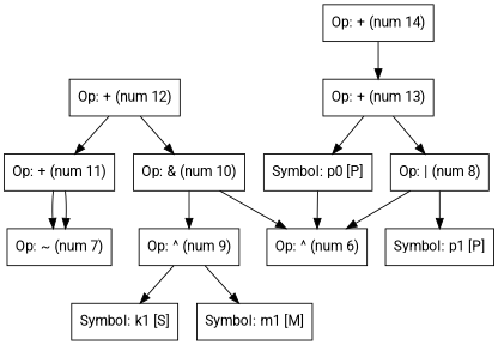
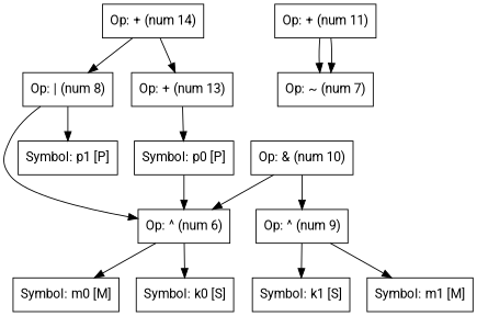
  digraph {
    fontname=Roboto
    node [fontname=Roboto shape=record]
    edge [fontname=Roboto tailclip=true]
+   n1 [label="{Symbol: m0 [M]}"]
    n2 [label="{Op: \| (num 8)}"]
    n3 [label="{Op: ^ (num 6)}"]
    n4 [label="{Symbol: p1 [P]}"]
+   n5 [label="{Symbol: k0 [S]}"]
    n6 [label="{Op: & (num 10)}"]
    n7 [label="{Op: ^ (num 9)}"]
    n8 [label="{Symbol: k1 [S]}"]
    n9 [label="{Symbol: m1 [M]}"]
    n10 [label="{Op: + (num 11)}"]
    n11 [label="{Op: ~ (num 7)}"]
    n12 [label="{Symbol: p0 [P]}"]
    n13 [label="{Op: + (num 13)}"]
-   n14 [label="{Op: + (num 12)}"]
    n15 [label="{Op: + (num 14)}"]
    n2 -> n3
    n2 -> n4
+   n3 -> n1
+   n3 -> n5
    n6 -> n3
    n6 -> n7
    n7 -> n8
    n7 -> n9
    n10 -> n11
    n10 -> n11
    n12 -> n3
-   n13 -> n2
+   n15 -> n2
    n13 -> n12
-   n14 -> n6
-   n14 -> n10
    n15 -> n13
  }
